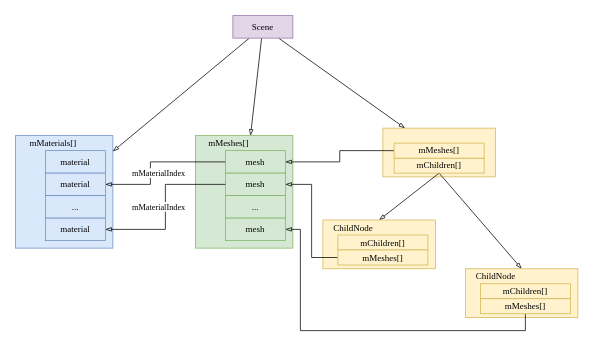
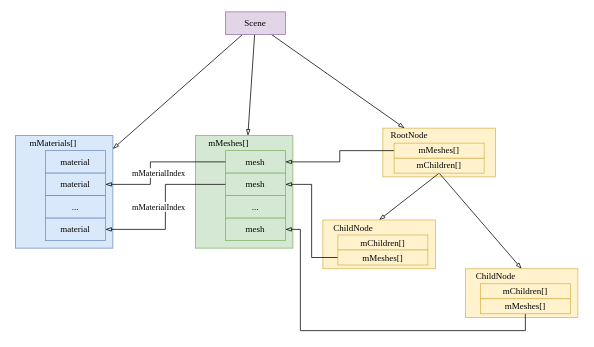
  <mxCell id="0" />
  <mxCell id="1" parent="0" />
  <mxCell id="2" value="" style="rounded=0;whiteSpace=wrap;html=1;fontFamily=Lucida Console;fillColor=#fff2cc;strokeColor=#d6b656;" vertex="1" parent="1"><mxGeometry x="510" y="170" width="150" height="65" as="geometry" /></mxCell>
  <mxCell id="3" value="" style="rounded=0;whiteSpace=wrap;html=1;fontFamily=Lucida Console;fillColor=#d5e8d4;strokeColor=#82b366;" vertex="1" parent="1"><mxGeometry x="260" y="180" width="130" height="150" as="geometry" /></mxCell>
  <mxCell id="4" value="mesh" style="rounded=0;whiteSpace=wrap;html=1;fontFamily=Lucida Console;fillColor=#d5e8d4;strokeColor=#82b366;" vertex="1" parent="1"><mxGeometry x="300" y="200" width="80" height="30" as="geometry" /></mxCell>
  <mxCell id="5" value="mesh" style="rounded=0;whiteSpace=wrap;html=1;fontFamily=Lucida Console;fillColor=#d5e8d4;strokeColor=#82b366;" vertex="1" parent="1"><mxGeometry x="300" y="230" width="80" height="30" as="geometry" /></mxCell>
  <mxCell id="6" value="..." style="rounded=0;whiteSpace=wrap;html=1;fontFamily=Lucida Console;fillColor=#d5e8d4;strokeColor=#82b366;" vertex="1" parent="1"><mxGeometry x="300" y="260" width="80" height="30" as="geometry" /></mxCell>
  <mxCell id="7" value="mesh" style="rounded=0;whiteSpace=wrap;html=1;fontFamily=Lucida Console;fillColor=#d5e8d4;strokeColor=#82b366;" vertex="1" parent="1"><mxGeometry x="300" y="290" width="80" height="30" as="geometry" /></mxCell>
  <mxCell id="8" value="mMeshes[]" style="text;html=1;align=center;verticalAlign=middle;resizable=0;points=[];autosize=1;fontFamily=Lucida Console;strokeColor=#82b366;fillColor=#D5E8D4;opacity=0;" vertex="1" parent="1"><mxGeometry x="264" y="180" width="80" height="20" as="geometry" /></mxCell>
  <mxCell id="9" value="" style="rounded=0;whiteSpace=wrap;html=1;fontFamily=Lucida Console;fillColor=#dae8fc;strokeColor=#6c8ebf;" vertex="1" parent="1"><mxGeometry x="20" y="180" width="130" height="150" as="geometry" /></mxCell>
  <mxCell id="10" value="material" style="rounded=0;whiteSpace=wrap;html=1;fontFamily=Lucida Console;fillColor=#dae8fc;strokeColor=#6c8ebf;" vertex="1" parent="1"><mxGeometry x="60" y="200" width="80" height="30" as="geometry" /></mxCell>
  <mxCell id="11" value="material" style="rounded=0;whiteSpace=wrap;html=1;fontFamily=Lucida Console;fillColor=#dae8fc;strokeColor=#6c8ebf;" vertex="1" parent="1"><mxGeometry x="60" y="230" width="80" height="30" as="geometry" /></mxCell>
  <mxCell id="12" value="..." style="rounded=0;whiteSpace=wrap;html=1;fontFamily=Lucida Console;fillColor=#dae8fc;strokeColor=#6c8ebf;" vertex="1" parent="1"><mxGeometry x="60" y="260" width="80" height="30" as="geometry" /></mxCell>
  <mxCell id="13" value="material" style="rounded=0;whiteSpace=wrap;html=1;fontFamily=Lucida Console;fillColor=#dae8fc;strokeColor=#6c8ebf;" vertex="1" parent="1"><mxGeometry x="60" y="290" width="80" height="30" as="geometry" /></mxCell>
  <mxCell id="14" value="mMaterials[]" style="text;html=1;align=center;verticalAlign=middle;resizable=0;points=[];autosize=1;fontFamily=Lucida Console;fillColor=#dae8fc;strokeColor=#6c8ebf;opacity=0;" vertex="1" parent="1"><mxGeometry x="20" y="180" width="100" height="20" as="geometry" /></mxCell>
  <mxCell id="15" style="rounded=0;orthogonalLoop=1;jettySize=auto;html=1;entryX=0.5;entryY=0;entryDx=0;entryDy=0;endArrow=blockThin;endFill=0;fontFamily=Lucida Console;exitX=0.5;exitY=1;exitDx=0;exitDy=0;fillColor=#fff2cc;" edge="1" parent="1" source="17" target="20"><mxGeometry relative="1" as="geometry" /></mxCell>
  <mxCell id="16" style="rounded=0;orthogonalLoop=1;jettySize=auto;html=1;entryX=0.5;entryY=0;entryDx=0;entryDy=0;endArrow=blockThin;endFill=0;fontFamily=Lucida Console;exitX=0.5;exitY=1;exitDx=0;exitDy=0;fillColor=#fff2cc;" edge="1" parent="1" source="17" target="25"><mxGeometry relative="1" as="geometry" /></mxCell>
  <mxCell id="17" value="mChildren[]" style="rounded=0;whiteSpace=wrap;html=1;fontFamily=Lucida Console;fillColor=#fff2cc;strokeColor=#d6b656;" vertex="1" parent="1"><mxGeometry x="525" y="210" width="120" height="20" as="geometry" /></mxCell>
  <mxCell id="18" style="edgeStyle=orthogonalEdgeStyle;rounded=0;orthogonalLoop=1;jettySize=auto;html=1;entryX=1;entryY=0.5;entryDx=0;entryDy=0;endArrow=blockThin;endFill=0;fontFamily=Lucida Console;" edge="1" parent="1" source="34" target="4"><mxGeometry relative="1" as="geometry" /></mxCell>
+ <mxCell id="19" value="RootNode" style="text;html=1;align=center;verticalAlign=middle;resizable=0;points=[];autosize=1;fontFamily=Lucida Console;fillColor=#fff2cc;strokeColor=#d6b656;opacity=0;" vertex="1" parent="1"><mxGeometry x="510" y="170" width="70" height="20" as="geometry" /></mxCell>
  <mxCell id="20" value="" style="rounded=0;whiteSpace=wrap;html=1;fontFamily=Lucida Console;fillColor=#fff2cc;strokeColor=#d6b656;" vertex="1" parent="1"><mxGeometry x="430" y="292.5" width="150" height="65" as="geometry" /></mxCell>
  <mxCell id="21" value="mChildren[]" style="rounded=0;whiteSpace=wrap;html=1;fontFamily=Lucida Console;fillColor=#fff2cc;strokeColor=#d6b656;" vertex="1" parent="1"><mxGeometry x="450" y="312.5" width="120" height="20" as="geometry" /></mxCell>
  <mxCell id="22" style="edgeStyle=orthogonalEdgeStyle;rounded=0;orthogonalLoop=1;jettySize=auto;html=1;entryX=1;entryY=0.5;entryDx=0;entryDy=0;endArrow=blockThin;endFill=0;fontFamily=Lucida Console;" edge="1" parent="1" source="23" target="5"><mxGeometry relative="1" as="geometry" /></mxCell>
  <mxCell id="23" value="mMeshes[]" style="rounded=0;whiteSpace=wrap;html=1;fontFamily=Lucida Console;fillColor=#fff2cc;strokeColor=#d6b656;" vertex="1" parent="1"><mxGeometry x="450" y="332.5" width="120" height="20" as="geometry" /></mxCell>
  <mxCell id="24" value="ChildNode" style="text;html=1;align=center;verticalAlign=middle;resizable=0;points=[];autosize=1;fontFamily=Lucida Console;fillColor=#fff2cc;strokeColor=#d6b656;opacity=0;" vertex="1" parent="1"><mxGeometry x="430" y="292.5" width="80" height="20" as="geometry" /></mxCell>
  <mxCell id="25" value="" style="rounded=0;whiteSpace=wrap;html=1;fontFamily=Lucida Console;fillColor=#fff2cc;strokeColor=#d6b656;" vertex="1" parent="1"><mxGeometry x="620" y="357.5" width="150" height="65" as="geometry" /></mxCell>
  <mxCell id="26" value="mChildren[]" style="rounded=0;whiteSpace=wrap;html=1;fontFamily=Lucida Console;fillColor=#fff2cc;strokeColor=#d6b656;" vertex="1" parent="1"><mxGeometry x="640" y="377.5" width="120" height="20" as="geometry" /></mxCell>
  <mxCell id="27" style="edgeStyle=orthogonalEdgeStyle;rounded=0;orthogonalLoop=1;jettySize=auto;html=1;entryX=1;entryY=0.5;entryDx=0;entryDy=0;endArrow=blockThin;endFill=0;fontFamily=Lucida Console;" edge="1" parent="1" source="28" target="7"><mxGeometry relative="1" as="geometry"><Array as="points"><mxPoint x="700" y="440" /><mxPoint x="400" y="440" /><mxPoint x="400" y="305" /></Array></mxGeometry></mxCell>
  <mxCell id="28" value="mMeshes[]" style="rounded=0;whiteSpace=wrap;html=1;fontFamily=Lucida Console;fillColor=#fff2cc;strokeColor=#d6b656;" vertex="1" parent="1"><mxGeometry x="640" y="397.5" width="120" height="20" as="geometry" /></mxCell>
  <mxCell id="29" value="ChildNode" style="text;html=1;align=center;verticalAlign=middle;resizable=0;points=[];autosize=1;fontFamily=Lucida Console;fillColor=#fff2cc;strokeColor=#d6b656;opacity=0;" vertex="1" parent="1"><mxGeometry x="620" y="357.5" width="80" height="20" as="geometry" /></mxCell>
  <mxCell id="30" style="edgeStyle=orthogonalEdgeStyle;rounded=0;orthogonalLoop=1;jettySize=auto;html=1;entryX=1;entryY=0.5;entryDx=0;entryDy=0;fontFamily=Lucida Console;endArrow=blockThin;endFill=0;" edge="1" parent="1" source="4" target="11"><mxGeometry relative="1" as="geometry"><mxPoint x="180" y="370" as="targetPoint" /><Array as="points"><mxPoint x="200" y="215" /><mxPoint x="200" y="245" /></Array></mxGeometry></mxCell>
  <mxCell id="31" value="mMaterialIndex" style="edgeLabel;html=1;align=center;verticalAlign=middle;resizable=0;points=[];fontFamily=Lucida Console;" vertex="1" connectable="0" parent="30"><mxGeometry x="-0.143" y="2" relative="1" as="geometry"><mxPoint x="-8.62" y="12.97" as="offset" /></mxGeometry></mxCell>
  <mxCell id="32" style="edgeStyle=orthogonalEdgeStyle;rounded=0;orthogonalLoop=1;jettySize=auto;html=1;entryX=1;entryY=0.5;entryDx=0;entryDy=0;endArrow=blockThin;endFill=0;fontFamily=Lucida Console;" edge="1" parent="1" source="5" target="13"><mxGeometry relative="1" as="geometry" /></mxCell>
  <mxCell id="33" value="mMaterialIndex" style="edgeLabel;html=1;align=center;verticalAlign=middle;resizable=0;points=[];fontFamily=Lucida Console;" vertex="1" connectable="0" parent="32"><mxGeometry x="-0.123" y="-2" relative="1" as="geometry"><mxPoint x="-8" y="13" as="offset" /></mxGeometry></mxCell>
  <mxCell id="34" value="mMeshes[]" style="rounded=0;whiteSpace=wrap;html=1;fontFamily=Lucida Console;fillColor=#fff2cc;strokeColor=#d6b656;" vertex="1" parent="1"><mxGeometry x="525" y="190" width="120" height="20" as="geometry" /></mxCell>
  <mxCell id="35" style="edgeStyle=none;rounded=0;orthogonalLoop=1;jettySize=auto;html=1;endArrow=blockThin;endFill=0;fontFamily=Lucida Console;" edge="1" parent="1" source="38" target="9"><mxGeometry relative="1" as="geometry"><mxPoint x="90" y="150" as="targetPoint" /></mxGeometry></mxCell>
  <mxCell id="36" style="edgeStyle=none;rounded=0;orthogonalLoop=1;jettySize=auto;html=1;endArrow=blockThin;endFill=0;fontFamily=Lucida Console;" edge="1" parent="1" source="38" target="3"><mxGeometry relative="1" as="geometry" /></mxCell>
  <mxCell id="37" style="edgeStyle=none;rounded=0;orthogonalLoop=1;jettySize=auto;html=1;endArrow=blockThin;endFill=0;fontFamily=Lucida Console;" edge="1" parent="1" source="38" target="2"><mxGeometry relative="1" as="geometry" /></mxCell>
- <mxCell id="38" value="Scene" style="rounded=0;whiteSpace=wrap;html=1;fontFamily=Lucida Console;fillColor=#e1d5e7;strokeColor=#9673a6;" vertex="1" parent="1"><mxGeometry x="310" y="20" width="80" height="30" as="geometry" /></mxCell>
+ <mxCell id="38" value="Scene" style="rounded=0;whiteSpace=wrap;html=1;fontFamily=Lucida Console;fillColor=#e1d5e7;strokeColor=#9673a6;" vertex="1" parent="1"><mxGeometry x="300" y="15" width="80" height="30" as="geometry" /></mxCell>
